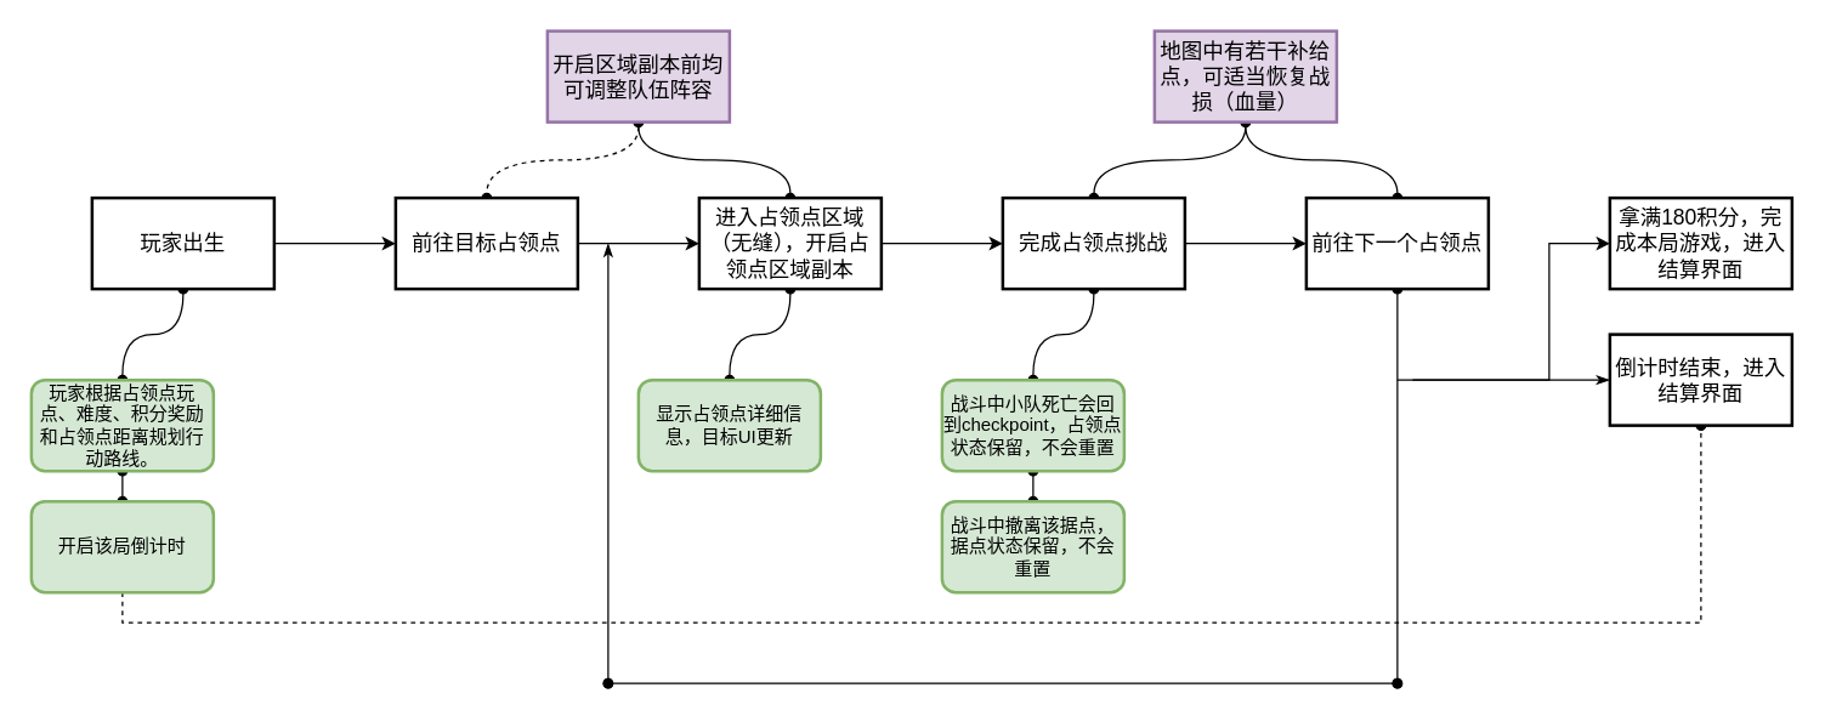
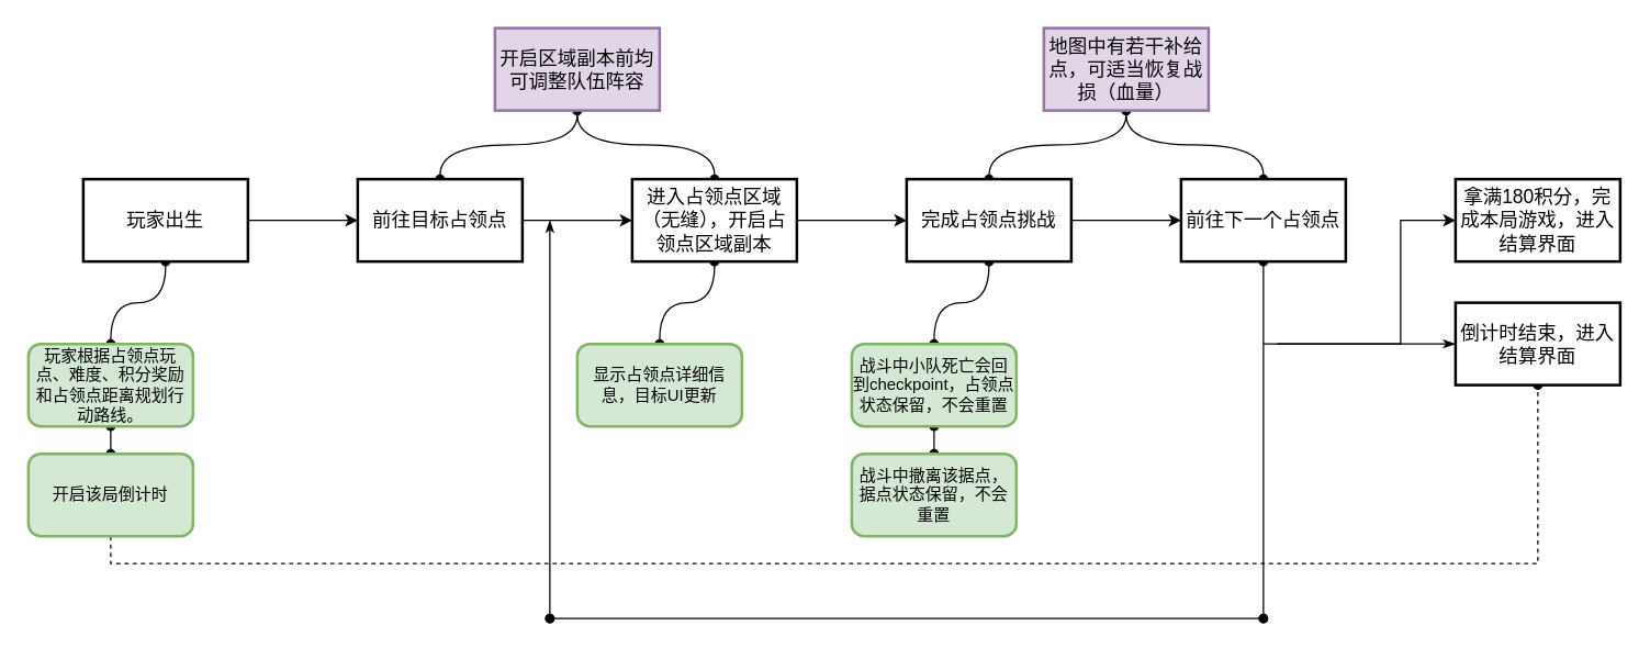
  <mxCell id="0" />
  <mxCell id="1" parent="0" />
  <mxCell id="2" style="edgeStyle=orthogonalEdgeStyle;rounded=0;orthogonalLoop=1;jettySize=auto;html=1;exitX=1;exitY=0.5;exitDx=0;exitDy=0;entryX=0;entryY=0.5;entryDx=0;entryDy=0;" edge="1" parent="1" source="26" target="32"><mxGeometry relative="1" as="geometry"><Array as="points"><mxPoint x="250" y="160" /><mxPoint x="250" y="160" /></Array></mxGeometry></mxCell>
  <mxCell id="3" style="edgeStyle=orthogonalEdgeStyle;rounded=0;orthogonalLoop=1;jettySize=auto;html=1;exitX=1;exitY=0.5;exitDx=0;exitDy=0;entryX=0;entryY=0.5;entryDx=0;entryDy=0;" edge="1" parent="1" source="32" target="27"><mxGeometry relative="1" as="geometry"><mxPoint x="190" y="170" as="sourcePoint" /><mxPoint x="270" y="170" as="targetPoint" /><Array as="points"><mxPoint x="420" y="160" /><mxPoint x="420" y="160" /></Array></mxGeometry></mxCell>
  <mxCell id="4" style="edgeStyle=orthogonalEdgeStyle;rounded=0;orthogonalLoop=1;jettySize=auto;html=1;curved=1;endArrow=oval;endFill=1;startArrow=oval;startFill=1;entryX=0.5;entryY=0;entryDx=0;entryDy=0;" edge="1" parent="1" target="5"><mxGeometry relative="1" as="geometry"><mxPoint x="520" y="190" as="sourcePoint" /><Array as="points"><mxPoint x="520" y="220" /><mxPoint x="480" y="220" /></Array></mxGeometry></mxCell>
  <mxCell id="5" value="显示占领点详细信息，目标UI更新" style="rounded=1;whiteSpace=wrap;html=1;strokeWidth=2;fillColor=#d5e8d4;strokeColor=#82b366;" vertex="1" parent="1"><mxGeometry x="420" y="250" width="120" height="60" as="geometry" /></mxCell>
- <mxCell id="6" style="edgeStyle=orthogonalEdgeStyle;curved=1;rounded=0;orthogonalLoop=1;jettySize=auto;html=1;entryX=0.5;entryY=0;entryDx=0;entryDy=0;startArrow=oval;startFill=1;endArrow=oval;endFill=1;dashed=1;" edge="1" parent="1" source="8" target="32"><mxGeometry relative="1" as="geometry" /></mxCell>
+ <mxCell id="6" style="edgeStyle=orthogonalEdgeStyle;curved=1;rounded=0;orthogonalLoop=1;jettySize=auto;html=1;entryX=0.5;entryY=0;entryDx=0;entryDy=0;startArrow=oval;startFill=1;endArrow=oval;endFill=1;" edge="1" parent="1" source="8" target="32"><mxGeometry relative="1" as="geometry" /></mxCell>
  <mxCell id="7" style="edgeStyle=orthogonalEdgeStyle;curved=1;rounded=0;orthogonalLoop=1;jettySize=auto;html=1;entryX=0.5;entryY=0;entryDx=0;entryDy=0;startArrow=oval;startFill=1;endArrow=oval;endFill=1;" edge="1" parent="1" source="8" target="27"><mxGeometry relative="1" as="geometry" /></mxCell>
  <mxCell id="8" value="&lt;span style=&quot;font-size: 14px&quot;&gt;开启区域副本前均可调整队伍阵容&lt;/span&gt;" style="rounded=0;whiteSpace=wrap;html=1;strokeWidth=2;fillColor=#e1d5e7;strokeColor=#9673a6;" vertex="1" parent="1"><mxGeometry x="360" y="20" width="120" height="60" as="geometry" /></mxCell>
  <mxCell id="9" style="edgeStyle=orthogonalEdgeStyle;rounded=0;orthogonalLoop=1;jettySize=auto;html=1;exitX=1;exitY=0.5;exitDx=0;exitDy=0;entryX=0;entryY=0.5;entryDx=0;entryDy=0;" edge="1" parent="1" source="27" target="28"><mxGeometry relative="1" as="geometry"><mxPoint x="390" y="170" as="sourcePoint" /><mxPoint x="470" y="170" as="targetPoint" /><Array as="points"><mxPoint x="620" y="160" /><mxPoint x="620" y="160" /></Array></mxGeometry></mxCell>
  <mxCell id="10" style="edgeStyle=orthogonalEdgeStyle;curved=1;rounded=0;orthogonalLoop=1;jettySize=auto;html=1;exitX=0.5;exitY=1;exitDx=0;exitDy=0;entryX=0.5;entryY=0;entryDx=0;entryDy=0;fontSize=14;startArrow=oval;startFill=1;endArrow=oval;endFill=1;" edge="1" parent="1" source="31" target="19"><mxGeometry relative="1" as="geometry" /></mxCell>
  <mxCell id="11" style="edgeStyle=orthogonalEdgeStyle;rounded=0;orthogonalLoop=1;jettySize=auto;html=1;curved=1;endArrow=oval;endFill=1;startArrow=oval;startFill=1;exitX=0.5;exitY=1;exitDx=0;exitDy=0;entryX=0.5;entryY=0;entryDx=0;entryDy=0;" edge="1" parent="1" source="26" target="31"><mxGeometry relative="1" as="geometry"><mxPoint x="330" y="200" as="sourcePoint" /><mxPoint x="290" y="260" as="targetPoint" /></mxGeometry></mxCell>
  <mxCell id="12" style="edgeStyle=orthogonalEdgeStyle;rounded=0;orthogonalLoop=1;jettySize=auto;html=1;exitX=1;exitY=0.5;exitDx=0;exitDy=0;entryX=0;entryY=0.5;entryDx=0;entryDy=0;" edge="1" parent="1" source="28" target="30"><mxGeometry relative="1" as="geometry"><mxPoint x="590" y="170" as="sourcePoint" /><mxPoint x="670" y="170" as="targetPoint" /><Array as="points"><mxPoint x="820" y="160" /><mxPoint x="820" y="160" /></Array></mxGeometry></mxCell>
  <mxCell id="13" style="edgeStyle=orthogonalEdgeStyle;curved=1;rounded=0;orthogonalLoop=1;jettySize=auto;html=1;fontSize=14;startArrow=oval;startFill=1;endArrow=oval;endFill=1;" edge="1" parent="1" source="30"><mxGeometry relative="1" as="geometry"><mxPoint x="920" y="450" as="targetPoint" /></mxGeometry></mxCell>
  <mxCell id="14" style="edgeStyle=orthogonalEdgeStyle;rounded=0;orthogonalLoop=1;jettySize=auto;html=1;entryX=0;entryY=0.5;entryDx=0;entryDy=0;fontSize=14;startArrow=none;startFill=0;endArrow=classicThin;endFill=1;" edge="1" parent="1" target="22"><mxGeometry relative="1" as="geometry"><mxPoint x="920" y="250" as="sourcePoint" /><Array as="points"><mxPoint x="990" y="250" /><mxPoint x="990" y="250" /></Array></mxGeometry></mxCell>
  <mxCell id="15" style="edgeStyle=orthogonalEdgeStyle;curved=1;rounded=0;orthogonalLoop=1;jettySize=auto;html=1;exitX=0.5;exitY=1;exitDx=0;exitDy=0;fontSize=14;startArrow=oval;startFill=1;endArrow=oval;endFill=1;" edge="1" parent="1" source="33" target="30"><mxGeometry relative="1" as="geometry" /></mxCell>
  <mxCell id="16" style="edgeStyle=orthogonalEdgeStyle;curved=1;rounded=0;orthogonalLoop=1;jettySize=auto;html=1;startArrow=oval;startFill=1;endArrow=oval;endFill=1;exitX=0.5;exitY=1;exitDx=0;exitDy=0;" edge="1" parent="1" source="33"><mxGeometry relative="1" as="geometry"><mxPoint x="820" y="90" as="sourcePoint" /><mxPoint x="720" y="130" as="targetPoint" /></mxGeometry></mxCell>
  <mxCell id="17" style="edgeStyle=orthogonalEdgeStyle;curved=1;rounded=0;orthogonalLoop=1;jettySize=auto;html=1;fontSize=14;startArrow=oval;startFill=1;endArrow=oval;endFill=1;exitX=0.5;exitY=0;exitDx=0;exitDy=0;" edge="1" parent="1" source="24" target="28"><mxGeometry relative="1" as="geometry"><mxPoint x="660" y="240" as="targetPoint" /></mxGeometry></mxCell>
  <mxCell id="18" style="edgeStyle=orthogonalEdgeStyle;rounded=0;orthogonalLoop=1;jettySize=auto;html=1;entryX=0.5;entryY=1;entryDx=0;entryDy=0;fontSize=14;startArrow=none;startFill=0;endArrow=oval;endFill=1;dashed=1;" edge="1" parent="1" source="19" target="22"><mxGeometry relative="1" as="geometry"><Array as="points"><mxPoint x="80" y="410" /><mxPoint x="1120" y="410" /></Array></mxGeometry></mxCell>
  <mxCell id="19" value="开启该局倒计时" style="rounded=1;whiteSpace=wrap;html=1;strokeWidth=2;fillColor=#d5e8d4;strokeColor=#82b366;" vertex="1" parent="1"><mxGeometry x="20" y="330" width="120" height="60" as="geometry" /></mxCell>
  <mxCell id="20" style="edgeStyle=orthogonalEdgeStyle;curved=1;rounded=0;orthogonalLoop=1;jettySize=auto;html=1;fontSize=14;startArrow=oval;startFill=1;endArrow=oval;endFill=1;" edge="1" parent="1"><mxGeometry relative="1" as="geometry"><mxPoint x="400" y="450" as="targetPoint" /><mxPoint x="920" y="450" as="sourcePoint" /><Array as="points"><mxPoint x="920" y="450" /></Array></mxGeometry></mxCell>
  <mxCell id="21" style="edgeStyle=orthogonalEdgeStyle;rounded=0;orthogonalLoop=1;jettySize=auto;html=1;endArrow=classicThin;endFill=1;startArrow=oval;startFill=1;" edge="1" parent="1"><mxGeometry relative="1" as="geometry"><mxPoint x="400" y="450" as="sourcePoint" /><mxPoint x="400" y="160" as="targetPoint" /></mxGeometry></mxCell>
  <mxCell id="22" value="&lt;span style=&quot;font-size: 14px&quot;&gt;倒计时结束，进入结算界面&lt;/span&gt;" style="rounded=0;whiteSpace=wrap;html=1;strokeWidth=2;" vertex="1" parent="1"><mxGeometry x="1060" y="220" width="120" height="60" as="geometry" /></mxCell>
  <mxCell id="23" style="edgeStyle=orthogonalEdgeStyle;curved=1;rounded=0;orthogonalLoop=1;jettySize=auto;html=1;exitX=0.5;exitY=1;exitDx=0;exitDy=0;entryX=0.5;entryY=0;entryDx=0;entryDy=0;fontSize=14;startArrow=oval;startFill=1;endArrow=oval;endFill=1;" edge="1" parent="1" source="24" target="25"><mxGeometry relative="1" as="geometry"><mxPoint x="90" y="320" as="sourcePoint" /><mxPoint x="90" y="340" as="targetPoint" /></mxGeometry></mxCell>
  <mxCell id="24" value="战斗中小队死亡会回到checkpoint，占领点状态保留，不会重置" style="rounded=1;whiteSpace=wrap;html=1;strokeWidth=2;fillColor=#d5e8d4;strokeColor=#82b366;" vertex="1" parent="1"><mxGeometry x="620" y="250" width="120" height="60" as="geometry" /></mxCell>
  <mxCell id="25" value="战斗中撤离该据点，据点状态保留，不会重置" style="rounded=1;whiteSpace=wrap;html=1;strokeWidth=2;fillColor=#d5e8d4;strokeColor=#82b366;" vertex="1" parent="1"><mxGeometry x="620" y="330" width="120" height="60" as="geometry" /></mxCell>
  <mxCell id="26" value="&lt;font style=&quot;font-size: 14px&quot;&gt;玩家出生&lt;/font&gt;" style="rounded=0;whiteSpace=wrap;html=1;strokeWidth=2;" vertex="1" parent="1"><mxGeometry x="60" y="130" width="120" height="60" as="geometry" /></mxCell>
  <mxCell id="27" value="&lt;span style=&quot;font-size: 14px&quot;&gt;进入占领点区域（无缝），开启占领点区域副本&lt;/span&gt;" style="rounded=0;whiteSpace=wrap;html=1;strokeWidth=2;" vertex="1" parent="1"><mxGeometry x="460" y="130" width="120" height="60" as="geometry" /></mxCell>
  <mxCell id="28" value="&lt;span style=&quot;font-size: 14px&quot;&gt;完成占领点挑战&lt;/span&gt;" style="rounded=0;whiteSpace=wrap;html=1;strokeWidth=2;" vertex="1" parent="1"><mxGeometry x="660" y="130" width="120" height="60" as="geometry" /></mxCell>
  <mxCell id="29" style="edgeStyle=orthogonalEdgeStyle;rounded=0;orthogonalLoop=1;jettySize=auto;html=1;entryX=0;entryY=0.5;entryDx=0;entryDy=0;fontSize=14;startArrow=none;startFill=0;endArrow=classic;endFill=1;" edge="1" parent="1" target="34"><mxGeometry relative="1" as="geometry"><mxPoint x="930" y="250" as="sourcePoint" /><Array as="points"><mxPoint x="1020" y="250" /><mxPoint x="1020" y="160" /></Array></mxGeometry></mxCell>
  <mxCell id="30" value="&lt;span style=&quot;font-size: 14px&quot;&gt;前往下一个占领点&lt;/span&gt;" style="rounded=0;whiteSpace=wrap;html=1;strokeWidth=2;" vertex="1" parent="1"><mxGeometry x="860" y="130" width="120" height="60" as="geometry" /></mxCell>
  <mxCell id="31" value="玩家根据占领点玩点、难度、积分奖励和占领点距离规划行动路线。" style="rounded=1;whiteSpace=wrap;html=1;strokeWidth=2;fillColor=#d5e8d4;strokeColor=#82b366;" vertex="1" parent="1"><mxGeometry x="20" y="250" width="120" height="60" as="geometry" /></mxCell>
  <mxCell id="32" value="&lt;font style=&quot;font-size: 14px&quot;&gt;前往目标占领点&lt;/font&gt;" style="rounded=0;whiteSpace=wrap;html=1;strokeWidth=2;" vertex="1" parent="1"><mxGeometry x="260" y="130" width="120" height="60" as="geometry" /></mxCell>
  <mxCell id="33" value="&lt;span style=&quot;font-size: 14px&quot;&gt;地图中有若干补给点，可适当恢复战损（血量）&lt;/span&gt;" style="rounded=0;whiteSpace=wrap;html=1;strokeWidth=2;fillColor=#e1d5e7;strokeColor=#9673a6;" vertex="1" parent="1"><mxGeometry x="760" y="20" width="120" height="60" as="geometry" /></mxCell>
  <mxCell id="34" value="&lt;span style=&quot;font-size: 14px&quot;&gt;拿满180积分，完成本局游戏，进入结算界面&lt;/span&gt;" style="rounded=0;whiteSpace=wrap;html=1;strokeWidth=2;" vertex="1" parent="1"><mxGeometry x="1060" y="130" width="120" height="60" as="geometry" /></mxCell>
